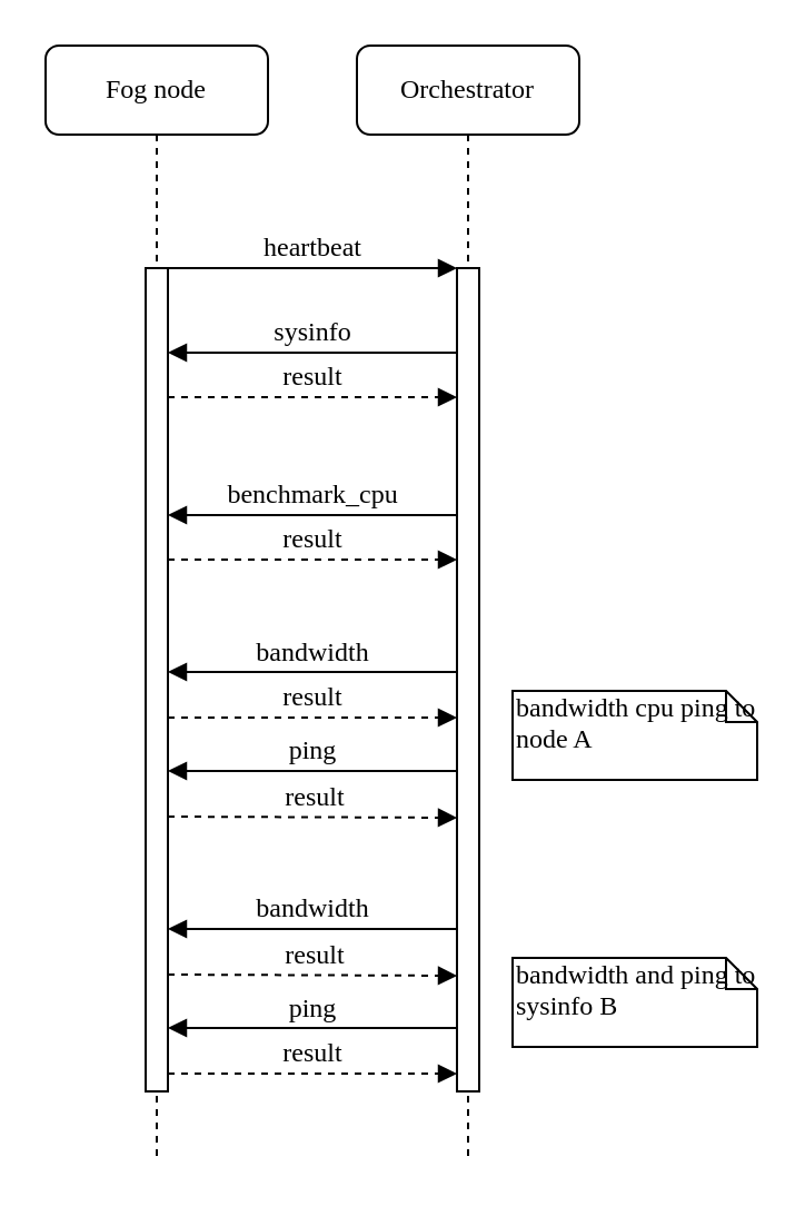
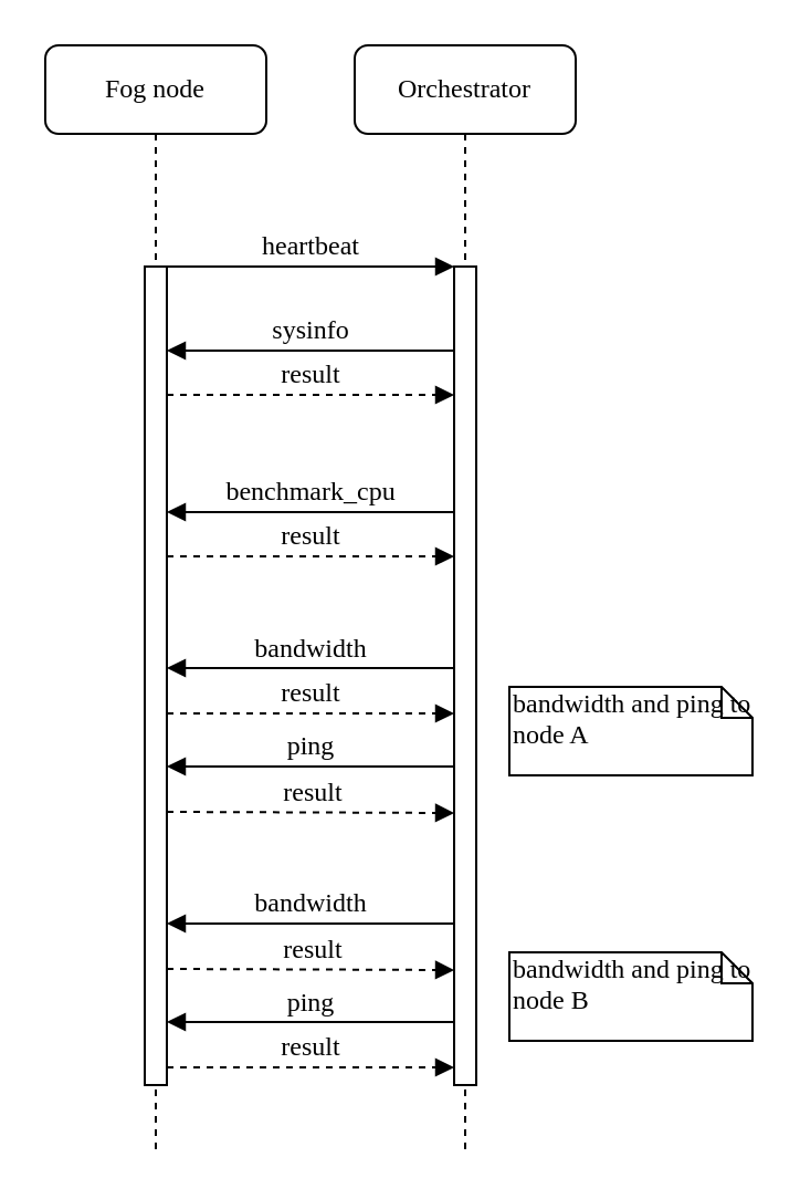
  <mxCell id="0" />
  <mxCell id="1" parent="0" />
  <mxCell id="2" value="Orchestrator" style="shape=umlLifeline;perimeter=lifelinePerimeter;whiteSpace=wrap;html=1;container=1;collapsible=0;recursiveResize=0;outlineConnect=0;rounded=1;shadow=0;comic=0;labelBackgroundColor=none;strokeColor=#000000;strokeWidth=1;fillColor=#FFFFFF;fontFamily=Verdana;fontSize=12;fontColor=#000000;align=center;" parent="1" vertex="1"><mxGeometry x="160" y="20" width="100" height="500" as="geometry" /></mxCell>
  <mxCell id="3" value="" style="html=1;points=[];perimeter=orthogonalPerimeter;rounded=0;shadow=0;comic=0;labelBackgroundColor=none;strokeColor=#000000;strokeWidth=1;fillColor=#FFFFFF;fontFamily=Verdana;fontSize=12;fontColor=#000000;align=center;" parent="2" vertex="1"><mxGeometry x="45" y="100" width="10" height="370" as="geometry" /></mxCell>
  <mxCell id="4" value="Fog node" style="shape=umlLifeline;perimeter=lifelinePerimeter;whiteSpace=wrap;html=1;container=1;collapsible=0;recursiveResize=0;outlineConnect=0;rounded=1;shadow=0;comic=0;labelBackgroundColor=none;strokeColor=#000000;strokeWidth=1;fillColor=#FFFFFF;fontFamily=Verdana;fontSize=12;fontColor=#000000;align=center;" parent="1" vertex="1"><mxGeometry x="20" y="20" width="100" height="500" as="geometry" /></mxCell>
  <mxCell id="5" value="" style="html=1;points=[];perimeter=orthogonalPerimeter;rounded=0;shadow=0;comic=0;labelBackgroundColor=none;strokeColor=#000000;strokeWidth=1;fillColor=#FFFFFF;fontFamily=Verdana;fontSize=12;fontColor=#000000;align=center;" parent="4" vertex="1"><mxGeometry x="45" y="100" width="10" height="370" as="geometry" /></mxCell>
  <mxCell id="6" value="heartbeat" style="html=1;verticalAlign=bottom;endArrow=block;entryX=0;entryY=0;labelBackgroundColor=none;fontFamily=Verdana;fontSize=12;edgeStyle=elbowEdgeStyle;elbow=vertical;" parent="1" source="5" target="3" edge="1"><mxGeometry relative="1" as="geometry"><mxPoint x="140" y="130" as="sourcePoint" /></mxGeometry></mxCell>
- <mxCell id="7" value="bandwidth cpu ping to node A" style="shape=note;whiteSpace=wrap;html=1;size=14;verticalAlign=top;align=left;spacingTop=-6;rounded=0;shadow=0;comic=0;labelBackgroundColor=none;strokeColor=#000000;strokeWidth=1;fillColor=#FFFFFF;fontFamily=Verdana;fontSize=12;fontColor=#000000;" parent="1" vertex="1"><mxGeometry x="230" y="310" width="110" height="40" as="geometry" /></mxCell>
+ <mxCell id="7" value="bandwidth and ping to node A" style="shape=note;whiteSpace=wrap;html=1;size=14;verticalAlign=top;align=left;spacingTop=-6;rounded=0;shadow=0;comic=0;labelBackgroundColor=none;strokeColor=#000000;strokeWidth=1;fillColor=#FFFFFF;fontFamily=Verdana;fontSize=12;fontColor=#000000;" parent="1" vertex="1"><mxGeometry x="230" y="310" width="110" height="40" as="geometry" /></mxCell>
  <mxCell id="8" value="sysinfo" style="html=1;verticalAlign=bottom;endArrow=none;entryX=0;entryY=0;labelBackgroundColor=none;fontFamily=Verdana;fontSize=12;edgeStyle=elbowEdgeStyle;elbow=vertical;startArrow=block;startFill=1;endFill=0;" parent="1" edge="1"><mxGeometry relative="1" as="geometry"><mxPoint x="75" y="158" as="sourcePoint" /><mxPoint x="205" y="158" as="targetPoint" /></mxGeometry></mxCell>
  <mxCell id="9" value="result" style="html=1;verticalAlign=bottom;endArrow=block;entryX=0;entryY=0;labelBackgroundColor=none;fontFamily=Verdana;fontSize=12;edgeStyle=elbowEdgeStyle;elbow=vertical;dashed=1;" parent="1" edge="1"><mxGeometry relative="1" as="geometry"><mxPoint x="75" y="178" as="sourcePoint" /><mxPoint x="205" y="178" as="targetPoint" /></mxGeometry></mxCell>
  <mxCell id="10" value="result" style="html=1;verticalAlign=bottom;endArrow=block;entryX=0;entryY=0;labelBackgroundColor=none;fontFamily=Verdana;fontSize=12;edgeStyle=elbowEdgeStyle;elbow=vertical;dashed=1;" parent="1" edge="1"><mxGeometry relative="1" as="geometry"><mxPoint x="75" y="322" as="sourcePoint" /><mxPoint x="205" y="322" as="targetPoint" /></mxGeometry></mxCell>
  <mxCell id="11" value="bandwidth" style="html=1;verticalAlign=bottom;endArrow=none;entryX=0;entryY=0;labelBackgroundColor=none;fontFamily=Verdana;fontSize=12;edgeStyle=elbowEdgeStyle;elbow=horizontal;startArrow=block;startFill=1;endFill=0;" parent="1" edge="1"><mxGeometry relative="1" as="geometry"><mxPoint x="75" y="301.5" as="sourcePoint" /><mxPoint x="205" y="301.5" as="targetPoint" /></mxGeometry></mxCell>
  <mxCell id="12" value="ping" style="html=1;verticalAlign=bottom;endArrow=none;entryX=0;entryY=0;labelBackgroundColor=none;fontFamily=Verdana;fontSize=12;edgeStyle=elbowEdgeStyle;elbow=horizontal;startArrow=block;startFill=1;endFill=0;" parent="1" edge="1"><mxGeometry relative="1" as="geometry"><mxPoint x="75" y="346" as="sourcePoint" /><mxPoint x="205" y="346" as="targetPoint" /></mxGeometry></mxCell>
  <mxCell id="13" value="result" style="html=1;verticalAlign=bottom;endArrow=block;entryX=0;entryY=0;labelBackgroundColor=none;fontFamily=Verdana;fontSize=12;edgeStyle=elbowEdgeStyle;elbow=vertical;dashed=1;" parent="1" edge="1"><mxGeometry relative="1" as="geometry"><mxPoint x="75" y="366.5" as="sourcePoint" /><mxPoint x="205" y="366.5" as="targetPoint" /></mxGeometry></mxCell>
  <mxCell id="14" value="benchmark_cpu" style="html=1;verticalAlign=bottom;endArrow=none;entryX=0;entryY=0;labelBackgroundColor=none;fontFamily=Verdana;fontSize=12;edgeStyle=elbowEdgeStyle;elbow=vertical;startArrow=block;startFill=1;endFill=0;" parent="1" edge="1"><mxGeometry relative="1" as="geometry"><mxPoint x="75" y="231" as="sourcePoint" /><mxPoint x="205" y="231" as="targetPoint" /></mxGeometry></mxCell>
  <mxCell id="15" value="result" style="html=1;verticalAlign=bottom;endArrow=block;entryX=0;entryY=0;labelBackgroundColor=none;fontFamily=Verdana;fontSize=12;edgeStyle=elbowEdgeStyle;elbow=vertical;dashed=1;" parent="1" edge="1"><mxGeometry relative="1" as="geometry"><mxPoint x="75" y="251" as="sourcePoint" /><mxPoint x="205" y="251" as="targetPoint" /></mxGeometry></mxCell>
  <mxCell id="16" value="bandwidth" style="html=1;verticalAlign=bottom;endArrow=none;entryX=0;entryY=0;labelBackgroundColor=none;fontFamily=Verdana;fontSize=12;edgeStyle=elbowEdgeStyle;elbow=horizontal;startArrow=block;startFill=1;endFill=0;" parent="1" edge="1"><mxGeometry relative="1" as="geometry"><mxPoint x="75" y="417" as="sourcePoint" /><mxPoint x="205" y="417" as="targetPoint" /></mxGeometry></mxCell>
  <mxCell id="17" value="result" style="html=1;verticalAlign=bottom;endArrow=block;entryX=0;entryY=0;labelBackgroundColor=none;fontFamily=Verdana;fontSize=12;edgeStyle=elbowEdgeStyle;elbow=vertical;dashed=1;" parent="1" edge="1"><mxGeometry relative="1" as="geometry"><mxPoint x="75" y="437.5" as="sourcePoint" /><mxPoint x="205" y="437.5" as="targetPoint" /></mxGeometry></mxCell>
  <mxCell id="18" value="ping" style="html=1;verticalAlign=bottom;endArrow=none;entryX=0;entryY=0;labelBackgroundColor=none;fontFamily=Verdana;fontSize=12;edgeStyle=elbowEdgeStyle;elbow=horizontal;startArrow=block;startFill=1;endFill=0;" parent="1" edge="1"><mxGeometry relative="1" as="geometry"><mxPoint x="75" y="461.5" as="sourcePoint" /><mxPoint x="205" y="461.5" as="targetPoint" /></mxGeometry></mxCell>
  <mxCell id="19" value="result" style="html=1;verticalAlign=bottom;endArrow=block;entryX=0;entryY=0;labelBackgroundColor=none;fontFamily=Verdana;fontSize=12;edgeStyle=elbowEdgeStyle;elbow=vertical;dashed=1;" parent="1" edge="1"><mxGeometry relative="1" as="geometry"><mxPoint x="75" y="482" as="sourcePoint" /><mxPoint x="205" y="482" as="targetPoint" /></mxGeometry></mxCell>
- <mxCell id="20" value="bandwidth and ping to sysinfo B" style="shape=note;whiteSpace=wrap;html=1;size=14;verticalAlign=top;align=left;spacingTop=-6;rounded=0;shadow=0;comic=0;labelBackgroundColor=none;strokeColor=#000000;strokeWidth=1;fillColor=#FFFFFF;fontFamily=Verdana;fontSize=12;fontColor=#000000;" parent="1" vertex="1"><mxGeometry x="230" y="430" width="110" height="40" as="geometry" /></mxCell>
+ <mxCell id="20" value="bandwidth and ping to node B" style="shape=note;whiteSpace=wrap;html=1;size=14;verticalAlign=top;align=left;spacingTop=-6;rounded=0;shadow=0;comic=0;labelBackgroundColor=none;strokeColor=#000000;strokeWidth=1;fillColor=#FFFFFF;fontFamily=Verdana;fontSize=12;fontColor=#000000;" parent="1" vertex="1"><mxGeometry x="230" y="430" width="110" height="40" as="geometry" /></mxCell>
